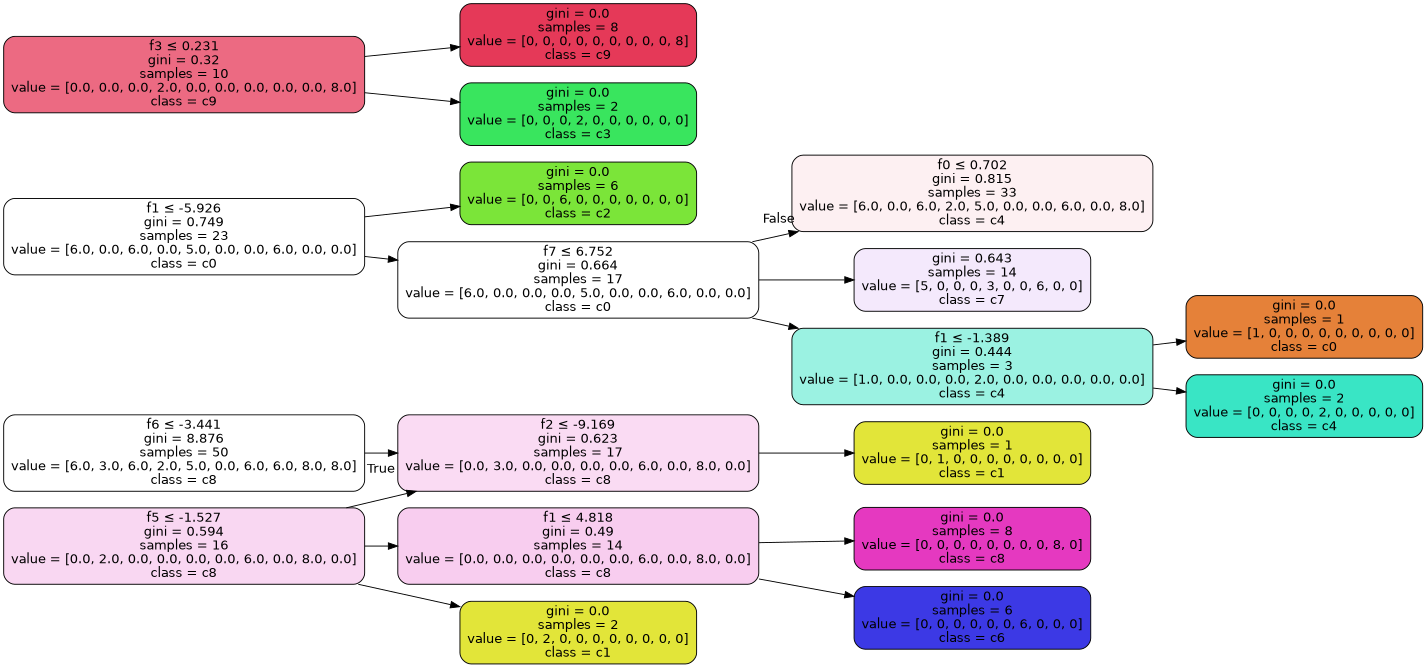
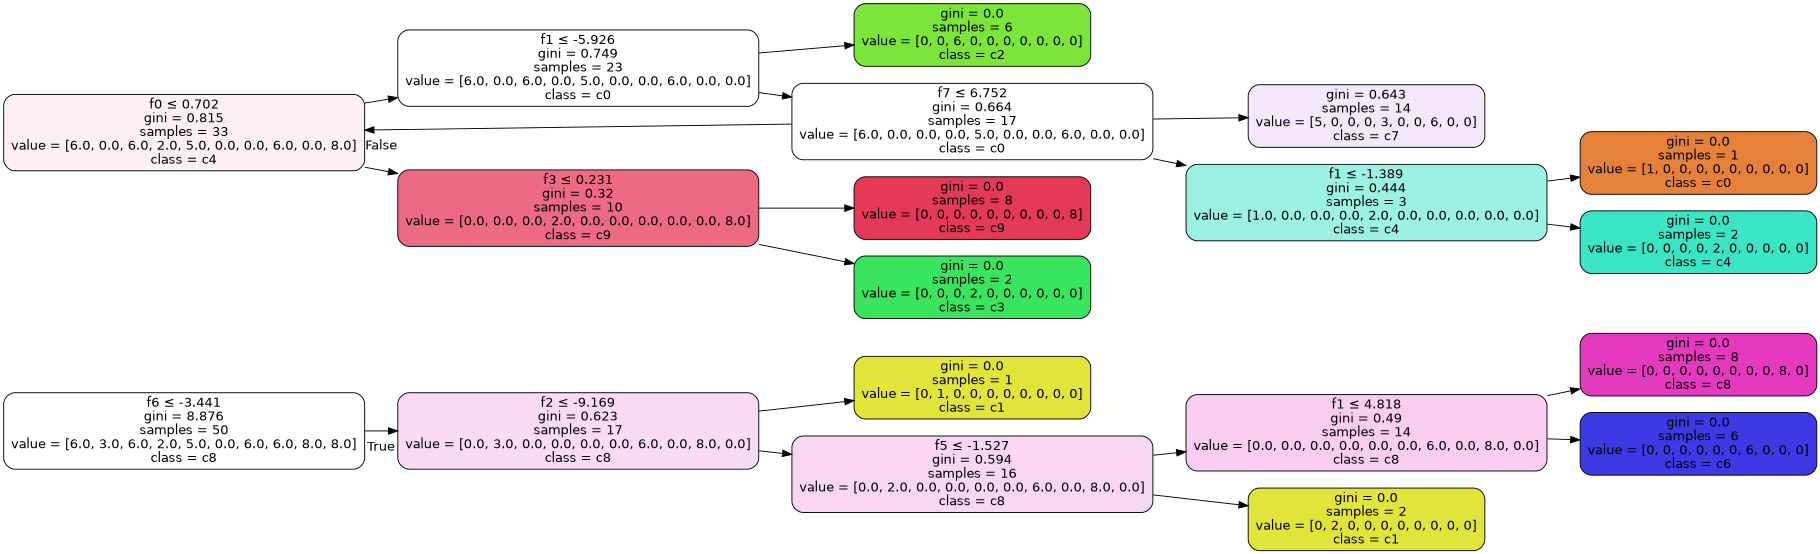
  digraph {
    rankdir=LR
    node [color=black fillcolor="#e2e539ff" fontname=helvetica shape=box style="filled, rounded"]
    edge [fontname=helvetica]
    n1 [fillcolor="#e539c000" label=<f6 &le; -3.441<br/>gini = 8.876<br/>samples = 50<br/>value = [6.0, 3.0, 6.0, 2.0, 5.0, 0.0, 6.0, 6.0, 8.0, 8.0]<br/>class = c8>]
    n2 [fillcolor="#e539c02e" label=<f2 &le; -9.169<br/>gini = 0.623<br/>samples = 17<br/>value = [0.0, 3.0, 0.0, 0.0, 0.0, 0.0, 6.0, 0.0, 8.0, 0.0]<br/>class = c8>]
    n3 [label=<gini = 0.0<br/>samples = 1<br/>value = [0, 1, 0, 0, 0, 0, 0, 0, 0, 0]<br/>class = c1>]
    n4 [fillcolor="#e539c033" label=<f5 &le; -1.527<br/>gini = 0.594<br/>samples = 16<br/>value = [0.0, 2.0, 0.0, 0.0, 0.0, 0.0, 6.0, 0.0, 8.0, 0.0]<br/>class = c8>]
    n5 [fillcolor="#e5395813" label=<f0 &le; 0.702<br/>gini = 0.815<br/>samples = 33<br/>value = [6.0, 0.0, 6.0, 2.0, 5.0, 0.0, 0.0, 6.0, 0.0, 8.0]<br/>class = c4>]
    n6 [fillcolor="#e5813900" label=<f1 &le; -5.926<br/>gini = 0.749<br/>samples = 23<br/>value = [6.0, 0.0, 6.0, 0.0, 5.0, 0.0, 0.0, 6.0, 0.0, 0.0]<br/>class = c0>]
    n7 [fillcolor="#e53958bf" label=<f3 &le; 0.231<br/>gini = 0.32<br/>samples = 10<br/>value = [0.0, 0.0, 0.0, 2.0, 0.0, 0.0, 0.0, 0.0, 0.0, 8.0]<br/>class = c9>]
    n8 [fillcolor="#e539c040" label=<f1 &le; 4.818<br/>gini = 0.49<br/>samples = 14<br/>value = [0.0, 0.0, 0.0, 0.0, 0.0, 0.0, 6.0, 0.0, 8.0, 0.0]<br/>class = c8>]
    n9 [label=<gini = 0.0<br/>samples = 2<br/>value = [0, 2, 0, 0, 0, 0, 0, 0, 0, 0]<br/>class = c1>]
    n10 [fillcolor="#e539c0ff" label=<gini = 0.0<br/>samples = 8<br/>value = [0, 0, 0, 0, 0, 0, 0, 0, 8, 0]<br/>class = c8>]
    n11 [fillcolor="#3c39e5ff" label=<gini = 0.0<br/>samples = 6<br/>value = [0, 0, 0, 0, 0, 0, 6, 0, 0, 0]<br/>class = c6>]
    n12 [fillcolor="#7be539ff" label=<gini = 0.0<br/>samples = 6<br/>value = [0, 0, 6, 0, 0, 0, 0, 0, 0, 0]<br/>class = c2>]
    n13 [fillcolor="#e5813900" label=<f7 &le; 6.752<br/>gini = 0.664<br/>samples = 17<br/>value = [6.0, 0.0, 0.0, 0.0, 5.0, 0.0, 0.0, 6.0, 0.0, 0.0]<br/>class = c0>]
    n14 [fillcolor="#e53958ff" label=<gini = 0.0<br/>samples = 8<br/>value = [0, 0, 0, 0, 0, 0, 0, 0, 0, 8]<br/>class = c9>]
    n15 [fillcolor="#39e55eff" label=<gini = 0.0<br/>samples = 2<br/>value = [0, 0, 0, 2, 0, 0, 0, 0, 0, 0]<br/>class = c3>]
    n16 [fillcolor="#a339e51c" label=<gini = 0.643<br/>samples = 14<br/>value = [5, 0, 0, 0, 3, 0, 0, 6, 0, 0]<br/>class = c7>]
    n17 [fillcolor="#39e5c580" label=<f1 &le; -1.389<br/>gini = 0.444<br/>samples = 3<br/>value = [1.0, 0.0, 0.0, 0.0, 2.0, 0.0, 0.0, 0.0, 0.0, 0.0]<br/>class = c4>]
    n18 [fillcolor="#e58139ff" label=<gini = 0.0<br/>samples = 1<br/>value = [1, 0, 0, 0, 0, 0, 0, 0, 0, 0]<br/>class = c0>]
    n19 [fillcolor="#39e5c5ff" label=<gini = 0.0<br/>samples = 2<br/>value = [0, 0, 0, 0, 2, 0, 0, 0, 0, 0]<br/>class = c4>]
    n1 -> n2 [headlabel=True labelangle=45 labeldistance=2.5]
    n2 -> n3
-   n4 -> n2
+   n2 -> n4
    n4 -> n8
    n4 -> n9
+   n5 -> n6
+   n5 -> n7
    n6 -> n12
    n6 -> n13
    n7 -> n14
    n7 -> n15
    n8 -> n10
    n8 -> n11
    n13 -> n5 [headlabel=False labelangle=-45 labeldistance=2.5]
    n13 -> n16
    n13 -> n17
    n17 -> n18
    n17 -> n19
  }
